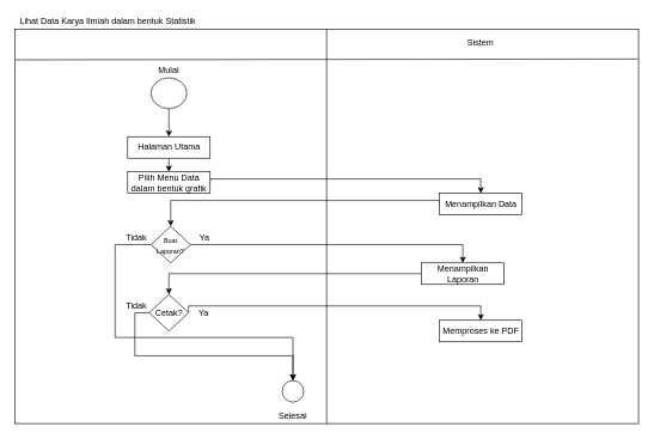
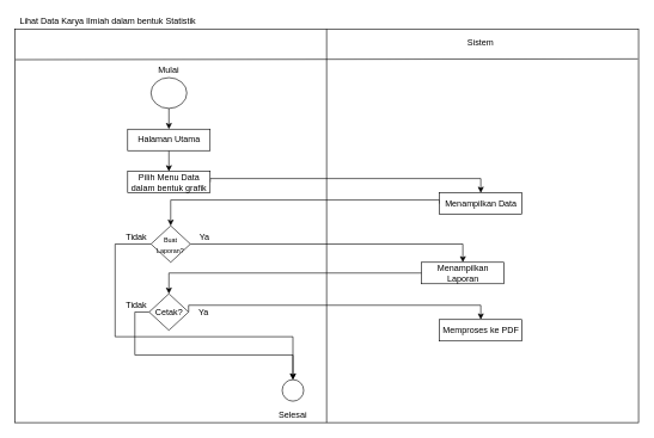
  <mxCell id="0" />
  <mxCell id="1" parent="0" />
  <mxCell id="2" value="" style="rounded=0;whiteSpace=wrap;html=1;" vertex="1" parent="1"><mxGeometry x="20" y="40" width="870" height="550" as="geometry" /></mxCell>
  <mxCell id="3" value="Lihat Data Karya Ilmiah dalam bentuk Statistik" style="text;html=1;strokeColor=none;fillColor=none;align=center;verticalAlign=middle;whiteSpace=wrap;rounded=0;" vertex="1" parent="1"><mxGeometry x="20" y="20" width="260" height="20" as="geometry" /></mxCell>
  <mxCell id="4" value="" style="endArrow=none;html=1;exitX=0.001;exitY=0.078;exitDx=0;exitDy=0;exitPerimeter=0;entryX=0.999;entryY=0.076;entryDx=0;entryDy=0;entryPerimeter=0;" edge="1" parent="1" source="2" target="2"><mxGeometry width="50" height="50" relative="1" as="geometry"><mxPoint x="430" y="130" as="sourcePoint" /><mxPoint x="480" y="80" as="targetPoint" /></mxGeometry></mxCell>
  <mxCell id="5" value="" style="endArrow=none;html=1;entryX=0.5;entryY=0;entryDx=0;entryDy=0;exitX=0.5;exitY=1;exitDx=0;exitDy=0;" edge="1" parent="1" source="2" target="2"><mxGeometry width="50" height="50" relative="1" as="geometry"><mxPoint x="430" y="180" as="sourcePoint" /><mxPoint x="480" y="130" as="targetPoint" /></mxGeometry></mxCell>
  <mxCell id="6" value="Sistem" style="text;html=1;strokeColor=none;fillColor=none;align=center;verticalAlign=middle;whiteSpace=wrap;rounded=0;" vertex="1" parent="1"><mxGeometry x="455" y="40" width="430" height="40" as="geometry" /></mxCell>
  <mxCell id="7" style="edgeStyle=orthogonalEdgeStyle;rounded=0;orthogonalLoop=1;jettySize=auto;html=1;exitX=1;exitY=0.5;exitDx=0;exitDy=0;entryX=0.5;entryY=0;entryDx=0;entryDy=0;" edge="1" parent="1" source="8" target="11"><mxGeometry relative="1" as="geometry" /></mxCell>
  <mxCell id="8" value="" style="ellipse;whiteSpace=wrap;html=1;direction=south;" vertex="1" parent="1"><mxGeometry x="210" y="108" width="50" height="43" as="geometry" /></mxCell>
  <mxCell id="9" value="Mulai" style="text;html=1;strokeColor=none;fillColor=none;align=center;verticalAlign=middle;whiteSpace=wrap;rounded=0;" vertex="1" parent="1"><mxGeometry x="215" y="87.5" width="40" height="20" as="geometry" /></mxCell>
  <mxCell id="10" style="edgeStyle=orthogonalEdgeStyle;rounded=0;orthogonalLoop=1;jettySize=auto;html=1;exitX=0.5;exitY=1;exitDx=0;exitDy=0;entryX=0.5;entryY=0;entryDx=0;entryDy=0;" edge="1" parent="1" source="11" target="13"><mxGeometry relative="1" as="geometry" /></mxCell>
- <mxCell id="11" value="Halaman Utama" style="rounded=0;whiteSpace=wrap;html=1;" vertex="1" parent="1"><mxGeometry x="177.5" y="190" width="115" height="30" as="geometry" /></mxCell>
+ <mxCell id="11" value="Halaman Utama" style="rounded=0;whiteSpace=wrap;html=1;" vertex="1" parent="1"><mxGeometry x="177.5" y="180" width="115" height="30" as="geometry" /></mxCell>
  <mxCell id="12" style="edgeStyle=orthogonalEdgeStyle;rounded=0;orthogonalLoop=1;jettySize=auto;html=1;exitX=1;exitY=0.5;exitDx=0;exitDy=0;entryX=0.5;entryY=0;entryDx=0;entryDy=0;" edge="1" parent="1" source="13" target="15"><mxGeometry relative="1" as="geometry"><Array as="points"><mxPoint x="293" y="249" /><mxPoint x="670" y="249" /></Array></mxGeometry></mxCell>
  <mxCell id="13" value="Pilih Menu Data dalam bentuk grafik" style="rounded=0;whiteSpace=wrap;html=1;" vertex="1" parent="1"><mxGeometry x="177.5" y="239" width="115" height="30" as="geometry" /></mxCell>
  <mxCell id="14" style="edgeStyle=orthogonalEdgeStyle;rounded=0;orthogonalLoop=1;jettySize=auto;html=1;exitX=0;exitY=0.5;exitDx=0;exitDy=0;entryX=0.5;entryY=0;entryDx=0;entryDy=0;" edge="1" parent="1" source="15" target="18"><mxGeometry relative="1" as="geometry"><Array as="points"><mxPoint x="613" y="279" /><mxPoint x="238" y="279" /></Array></mxGeometry></mxCell>
  <mxCell id="15" value="Menampilkan Data" style="rounded=0;whiteSpace=wrap;html=1;" vertex="1" parent="1"><mxGeometry x="612.5" y="269" width="115" height="30" as="geometry" /></mxCell>
  <mxCell id="16" style="edgeStyle=orthogonalEdgeStyle;rounded=0;orthogonalLoop=1;jettySize=auto;html=1;exitX=1;exitY=0.5;exitDx=0;exitDy=0;entryX=0.5;entryY=0;entryDx=0;entryDy=0;" edge="1" parent="1" source="18" target="20"><mxGeometry relative="1" as="geometry" /></mxCell>
  <mxCell id="17" style="edgeStyle=orthogonalEdgeStyle;rounded=0;orthogonalLoop=1;jettySize=auto;html=1;exitX=0;exitY=0.5;exitDx=0;exitDy=0;entryX=0.5;entryY=0;entryDx=0;entryDy=0;" edge="1" parent="1" source="18" target="27"><mxGeometry relative="1" as="geometry"><Array as="points"><mxPoint x="160" y="341" /><mxPoint x="160" y="470" /><mxPoint x="408" y="470" /></Array></mxGeometry></mxCell>
  <mxCell id="18" value="&lt;font style=&quot;font-size: 9px&quot;&gt;Buat Laporan?&lt;/font&gt;" style="rhombus;whiteSpace=wrap;html=1;" vertex="1" parent="1"><mxGeometry x="210" y="315" width="55" height="51" as="geometry" /></mxCell>
  <mxCell id="19" style="edgeStyle=orthogonalEdgeStyle;rounded=0;orthogonalLoop=1;jettySize=auto;html=1;exitX=0;exitY=0.5;exitDx=0;exitDy=0;entryX=0.5;entryY=0;entryDx=0;entryDy=0;" edge="1" parent="1" source="20" target="24"><mxGeometry relative="1" as="geometry" /></mxCell>
  <mxCell id="20" value="Menampilkan Laporan" style="rounded=0;whiteSpace=wrap;html=1;" vertex="1" parent="1"><mxGeometry x="587.5" y="366" width="115" height="30" as="geometry" /></mxCell>
  <mxCell id="21" value="Ya" style="text;html=1;strokeColor=none;fillColor=none;align=center;verticalAlign=middle;whiteSpace=wrap;rounded=0;" vertex="1" parent="1"><mxGeometry x="265" y="321" width="40" height="20" as="geometry" /></mxCell>
  <mxCell id="22" style="edgeStyle=orthogonalEdgeStyle;rounded=0;orthogonalLoop=1;jettySize=auto;html=1;exitX=1;exitY=0.5;exitDx=0;exitDy=0;entryX=0.5;entryY=0;entryDx=0;entryDy=0;" edge="1" parent="1" source="24" target="25"><mxGeometry relative="1" as="geometry"><Array as="points"><mxPoint x="263" y="426" /><mxPoint x="670" y="426" /></Array></mxGeometry></mxCell>
  <mxCell id="23" style="edgeStyle=orthogonalEdgeStyle;rounded=0;orthogonalLoop=1;jettySize=auto;html=1;exitX=0;exitY=0.5;exitDx=0;exitDy=0;entryX=0.5;entryY=0;entryDx=0;entryDy=0;" edge="1" parent="1" source="24" target="27"><mxGeometry relative="1" as="geometry"><mxPoint x="188" y="470" as="targetPoint" /></mxGeometry></mxCell>
  <mxCell id="24" value="Cetak?" style="rhombus;whiteSpace=wrap;html=1;" vertex="1" parent="1"><mxGeometry x="207.5" y="410" width="55" height="51" as="geometry" /></mxCell>
  <mxCell id="25" value="Memproses ke PDF" style="rounded=0;whiteSpace=wrap;html=1;" vertex="1" parent="1"><mxGeometry x="612.5" y="446" width="115" height="30" as="geometry" /></mxCell>
  <mxCell id="26" value="Ya" style="text;html=1;strokeColor=none;fillColor=none;align=center;verticalAlign=middle;whiteSpace=wrap;rounded=0;" vertex="1" parent="1"><mxGeometry x="265" y="426" width="37" height="20" as="geometry" /></mxCell>
  <mxCell id="27" value="" style="ellipse;whiteSpace=wrap;html=1;aspect=fixed;" vertex="1" parent="1"><mxGeometry x="393" y="530" width="30" height="30" as="geometry" /></mxCell>
  <mxCell id="28" value="Selesai" style="text;html=1;strokeColor=none;fillColor=none;align=center;verticalAlign=middle;whiteSpace=wrap;rounded=0;" vertex="1" parent="1"><mxGeometry x="388" y="570" width="40" height="20" as="geometry" /></mxCell>
  <mxCell id="29" value="Tidak" style="text;html=1;strokeColor=none;fillColor=none;align=center;verticalAlign=middle;whiteSpace=wrap;rounded=0;" vertex="1" parent="1"><mxGeometry x="170" y="321" width="40" height="20" as="geometry" /></mxCell>
  <mxCell id="30" value="Tidak" style="text;html=1;strokeColor=none;fillColor=none;align=center;verticalAlign=middle;whiteSpace=wrap;rounded=0;" vertex="1" parent="1"><mxGeometry x="170" y="416" width="40" height="20" as="geometry" /></mxCell>
